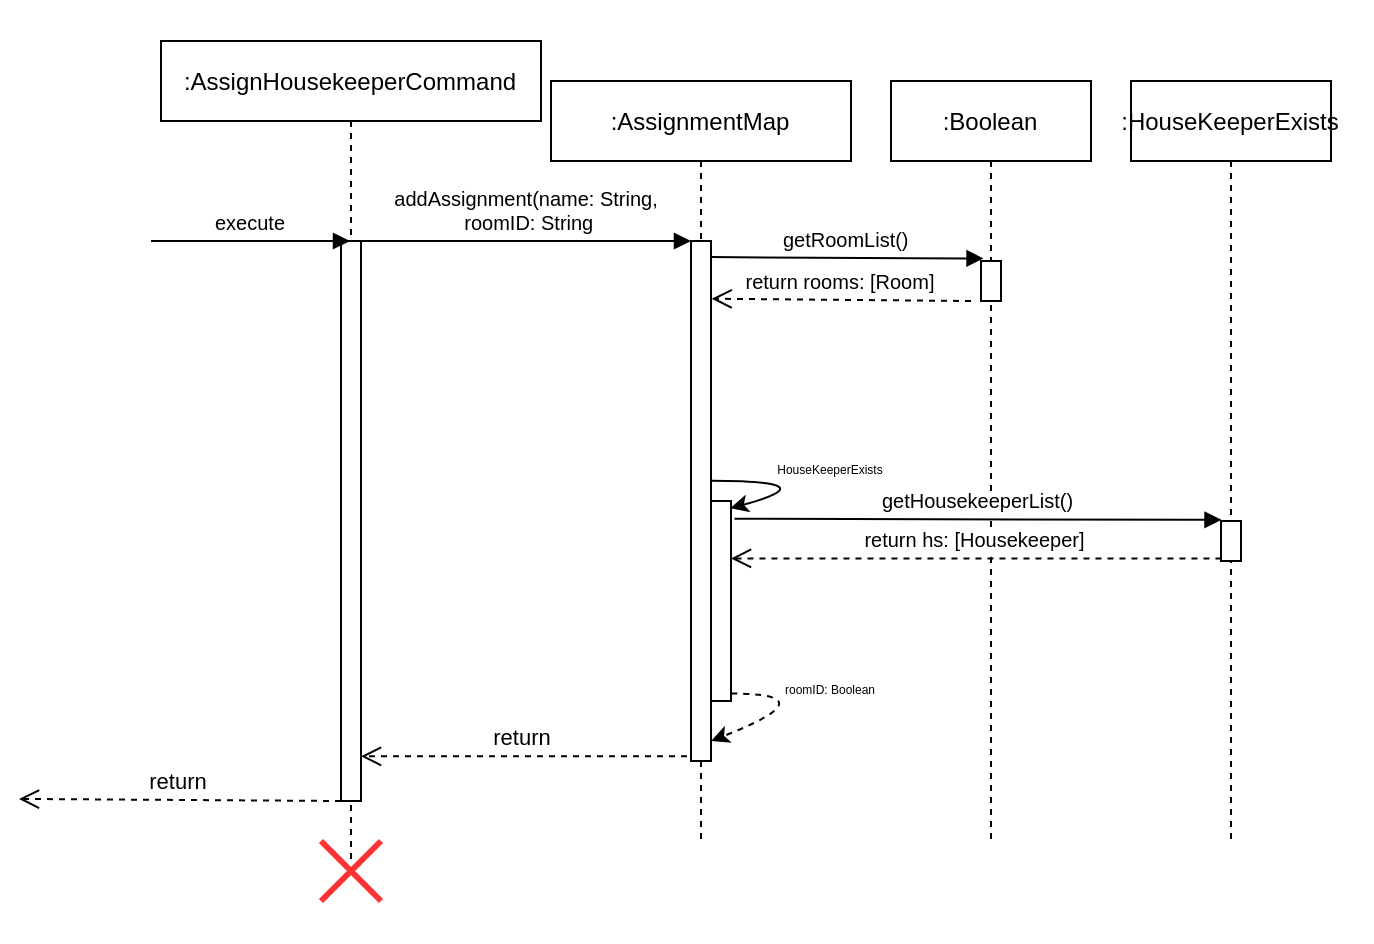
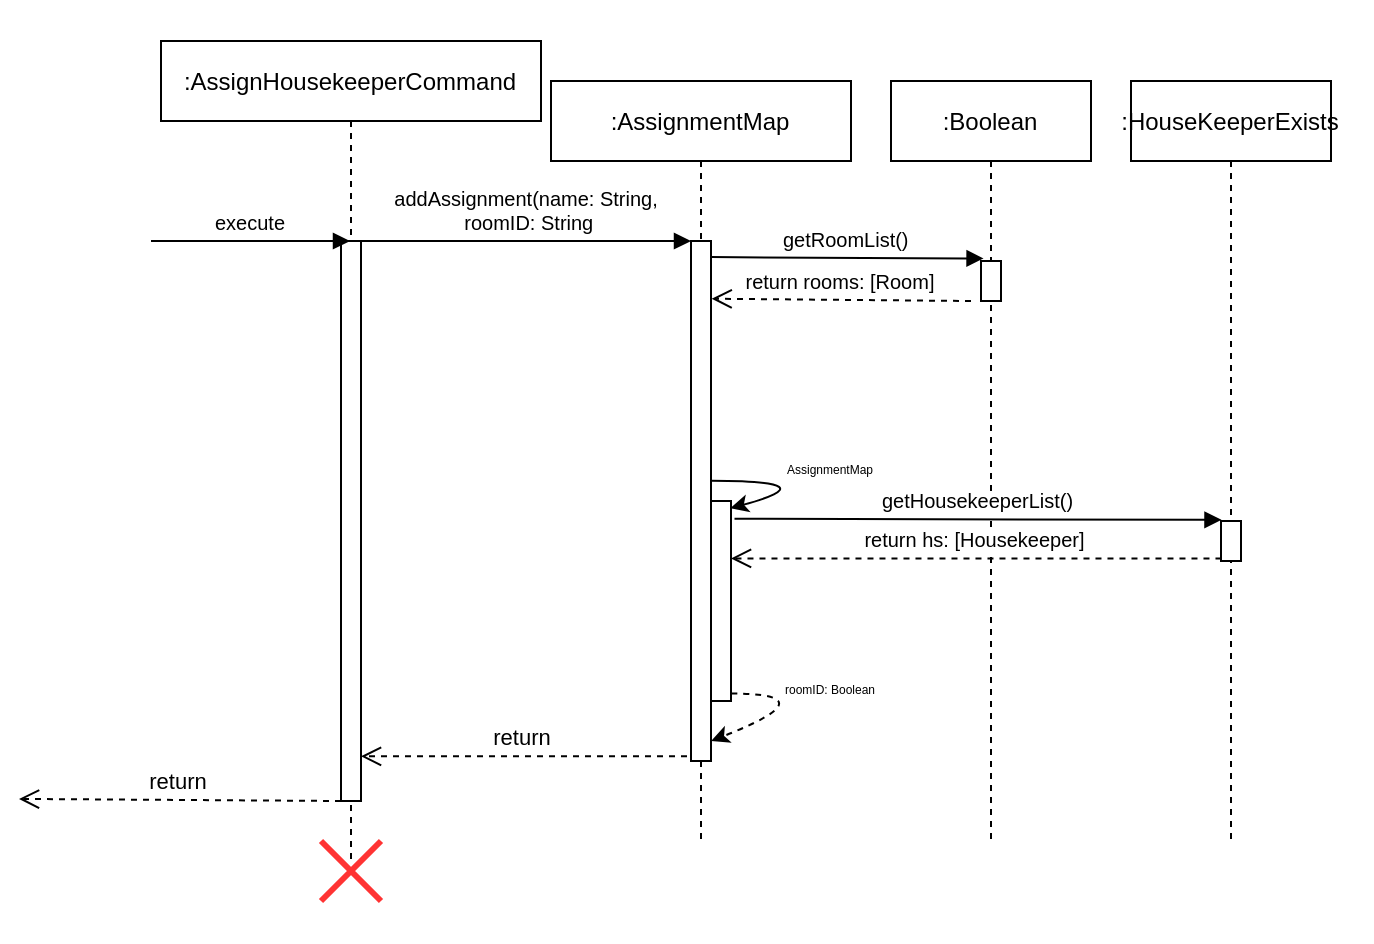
  <mxCell id="0" />
  <mxCell id="1" parent="0" />
  <mxCell id="2" value=":AssignHousekeeperCommand" style="shape=umlLifeline;perimeter=lifelinePerimeter;container=1;collapsible=0;recursiveResize=0;rounded=0;shadow=0;strokeWidth=1;" parent="1" vertex="1"><mxGeometry x="25" y="20" width="190" height="410" as="geometry" /></mxCell>
  <mxCell id="3" value="" style="points=[];perimeter=orthogonalPerimeter;rounded=0;shadow=0;strokeWidth=1;" parent="2" vertex="1"><mxGeometry x="90" y="100" width="10" height="280" as="geometry" /></mxCell>
  <mxCell id="4" value="" style="shape=umlDestroy;whiteSpace=wrap;html=1;strokeWidth=3;fillColor=#FF3333;gradientColor=none;strokeColor=#FF3333;" vertex="1" parent="2"><mxGeometry x="80" y="400" width="30" height="30" as="geometry" /></mxCell>
  <mxCell id="5" value="return" style="verticalAlign=bottom;endArrow=open;dashed=1;endSize=8;shadow=0;strokeWidth=1;exitX=-0.2;exitY=0.991;exitDx=0;exitDy=0;exitPerimeter=0;entryX=1.2;entryY=0.987;entryDx=0;entryDy=0;entryPerimeter=0;" edge="1" parent="2"><mxGeometry relative="1" as="geometry"><mxPoint x="-71.0" y="378.96" as="targetPoint" /><mxPoint x="90" y="380.0" as="sourcePoint" /></mxGeometry></mxCell>
  <mxCell id="6" value=":AssignmentMap" style="shape=umlLifeline;perimeter=lifelinePerimeter;container=1;collapsible=0;recursiveResize=0;rounded=0;shadow=0;strokeWidth=1;" parent="1" vertex="1"><mxGeometry x="220" y="40" width="150" height="380" as="geometry" /></mxCell>
  <mxCell id="7" value="" style="points=[];perimeter=orthogonalPerimeter;rounded=0;shadow=0;strokeWidth=1;" parent="6" vertex="1"><mxGeometry x="70" y="80" width="10" height="260" as="geometry" /></mxCell>
  <mxCell id="8" value="" style="html=1;points=[];perimeter=orthogonalPerimeter;fontSize=10;strokeColor=#000000;strokeWidth=1;fillColor=default;gradientColor=none;" vertex="1" parent="6"><mxGeometry x="80" y="210" width="10" height="100" as="geometry" /></mxCell>
  <mxCell id="9" value="" style="curved=1;endArrow=classic;html=1;rounded=0;fontSize=10;exitX=1.007;exitY=0.461;exitDx=0;exitDy=0;exitPerimeter=0;entryX=0.972;entryY=0.036;entryDx=0;entryDy=0;entryPerimeter=0;" edge="1" parent="6" source="7" target="8"><mxGeometry width="50" height="50" relative="1" as="geometry"><mxPoint x="190" y="190" as="sourcePoint" /><mxPoint x="240" y="140" as="targetPoint" /><Array as="points"><mxPoint x="140" y="200" /></Array></mxGeometry></mxCell>
- <mxCell id="10" value="HouseKeeperExists" style="text;html=1;strokeColor=none;fillColor=none;align=center;verticalAlign=middle;whiteSpace=wrap;rounded=0;fontSize=6;" vertex="1" parent="6"><mxGeometry x="110" y="180" width="60" height="30" as="geometry" /></mxCell>
+ <mxCell id="10" value="AssignmentMap" style="text;html=1;strokeColor=none;fillColor=none;align=center;verticalAlign=middle;whiteSpace=wrap;rounded=0;fontSize=6;" vertex="1" parent="6"><mxGeometry x="110" y="180" width="60" height="30" as="geometry" /></mxCell>
  <mxCell id="11" value="" style="curved=1;endArrow=classic;html=1;rounded=0;fontSize=10;exitX=1.007;exitY=0.461;exitDx=0;exitDy=0;exitPerimeter=0;dashed=1;" edge="1" parent="6"><mxGeometry width="50" height="50" relative="1" as="geometry"><mxPoint x="90.07" y="306.26" as="sourcePoint" /><mxPoint x="80.07" y="330" as="targetPoint" /><Array as="points"><mxPoint x="140" y="306.4" /></Array></mxGeometry></mxCell>
  <mxCell id="12" value="roomID: Boolean" style="text;html=1;strokeColor=none;fillColor=none;align=center;verticalAlign=middle;whiteSpace=wrap;rounded=0;fontSize=6;" vertex="1" parent="6"><mxGeometry x="110" y="290" width="60" height="30" as="geometry" /></mxCell>
  <mxCell id="13" value="return" style="verticalAlign=bottom;endArrow=open;dashed=1;endSize=8;shadow=0;strokeWidth=1;exitX=-0.2;exitY=0.991;exitDx=0;exitDy=0;exitPerimeter=0;" parent="1" source="7" target="3" edge="1"><mxGeometry relative="1" as="geometry"><mxPoint x="295" y="196" as="targetPoint" /><mxPoint x="280" y="280" as="sourcePoint" /></mxGeometry></mxCell>
  <mxCell id="14" value="addAssignment(name: String,&#10; roomID: String" style="verticalAlign=bottom;endArrow=block;entryX=0;entryY=0;shadow=0;strokeWidth=1;fontSize=10;" parent="1" source="3" target="7" edge="1"><mxGeometry relative="1" as="geometry"><mxPoint x="295" y="120" as="sourcePoint" /></mxGeometry></mxCell>
  <mxCell id="15" value=":Boolean" style="shape=umlLifeline;perimeter=lifelinePerimeter;container=1;collapsible=0;recursiveResize=0;rounded=0;shadow=0;strokeWidth=1;" vertex="1" parent="1"><mxGeometry x="390" y="40" width="100" height="380" as="geometry" /></mxCell>
  <mxCell id="16" value="" style="points=[];perimeter=orthogonalPerimeter;rounded=0;shadow=0;strokeWidth=1;" vertex="1" parent="15"><mxGeometry x="45" y="90" width="10" height="20" as="geometry" /></mxCell>
  <mxCell id="17" value="return rooms: [Room]" style="verticalAlign=bottom;endArrow=open;dashed=1;endSize=8;shadow=0;strokeWidth=1;fontSize=10;entryX=1.033;entryY=0.111;entryDx=0;entryDy=0;entryPerimeter=0;" edge="1" parent="15" target="7"><mxGeometry relative="1" as="geometry"><mxPoint x="-60" y="110" as="targetPoint" /><mxPoint x="40" y="110" as="sourcePoint" /></mxGeometry></mxCell>
  <mxCell id="18" value=":HouseKeeperExists" style="shape=umlLifeline;perimeter=lifelinePerimeter;container=1;collapsible=0;recursiveResize=0;rounded=0;shadow=0;strokeWidth=1;" vertex="1" parent="1"><mxGeometry x="510" y="40" width="100" height="380" as="geometry" /></mxCell>
  <mxCell id="19" value="" style="points=[];perimeter=orthogonalPerimeter;rounded=0;shadow=0;strokeWidth=1;" vertex="1" parent="18"><mxGeometry x="45" y="220" width="10" height="20" as="geometry" /></mxCell>
  <mxCell id="20" value="execute" style="verticalAlign=bottom;endArrow=block;shadow=0;strokeWidth=1;fontSize=10;" edge="1" parent="1" target="2"><mxGeometry relative="1" as="geometry"><mxPoint y="120" as="sourcePoint" x="20" /><mxPoint x="-80" y="120" as="targetPoint" /></mxGeometry></mxCell>
  <mxCell id="21" value="return hs: [Housekeeper]" style="verticalAlign=bottom;endArrow=open;dashed=1;endSize=8;shadow=0;strokeWidth=1;fontSize=10;exitX=0.024;exitY=0.937;exitDx=0;exitDy=0;exitPerimeter=0;" edge="1" parent="1" source="19" target="8"><mxGeometry relative="1" as="geometry"><mxPoint x="350" y="270" as="targetPoint" /><mxPoint x="560" y="269.31" as="sourcePoint" /></mxGeometry></mxCell>
  <mxCell id="22" value="getHousekeeperList()" style="verticalAlign=bottom;endArrow=block;shadow=0;strokeWidth=1;fontSize=10;entryX=0.024;entryY=-0.029;entryDx=0;entryDy=0;entryPerimeter=0;exitX=1.176;exitY=0.089;exitDx=0;exitDy=0;exitPerimeter=0;" edge="1" parent="1" source="8" target="19"><mxGeometry relative="1" as="geometry"><mxPoint x="350" y="260" as="sourcePoint" /><mxPoint x="455" y="250" as="targetPoint" /></mxGeometry></mxCell>
  <mxCell id="23" value="getRoomList()" style="verticalAlign=bottom;endArrow=block;shadow=0;strokeWidth=1;fontSize=10;entryX=0.128;entryY=-0.063;entryDx=0;entryDy=0;entryPerimeter=0;exitX=0.986;exitY=0.031;exitDx=0;exitDy=0;exitPerimeter=0;" edge="1" parent="1" source="7" target="16"><mxGeometry relative="1" as="geometry"><mxPoint x="350" y="130" as="sourcePoint" /><mxPoint x="450" y="130" as="targetPoint" /></mxGeometry></mxCell>
